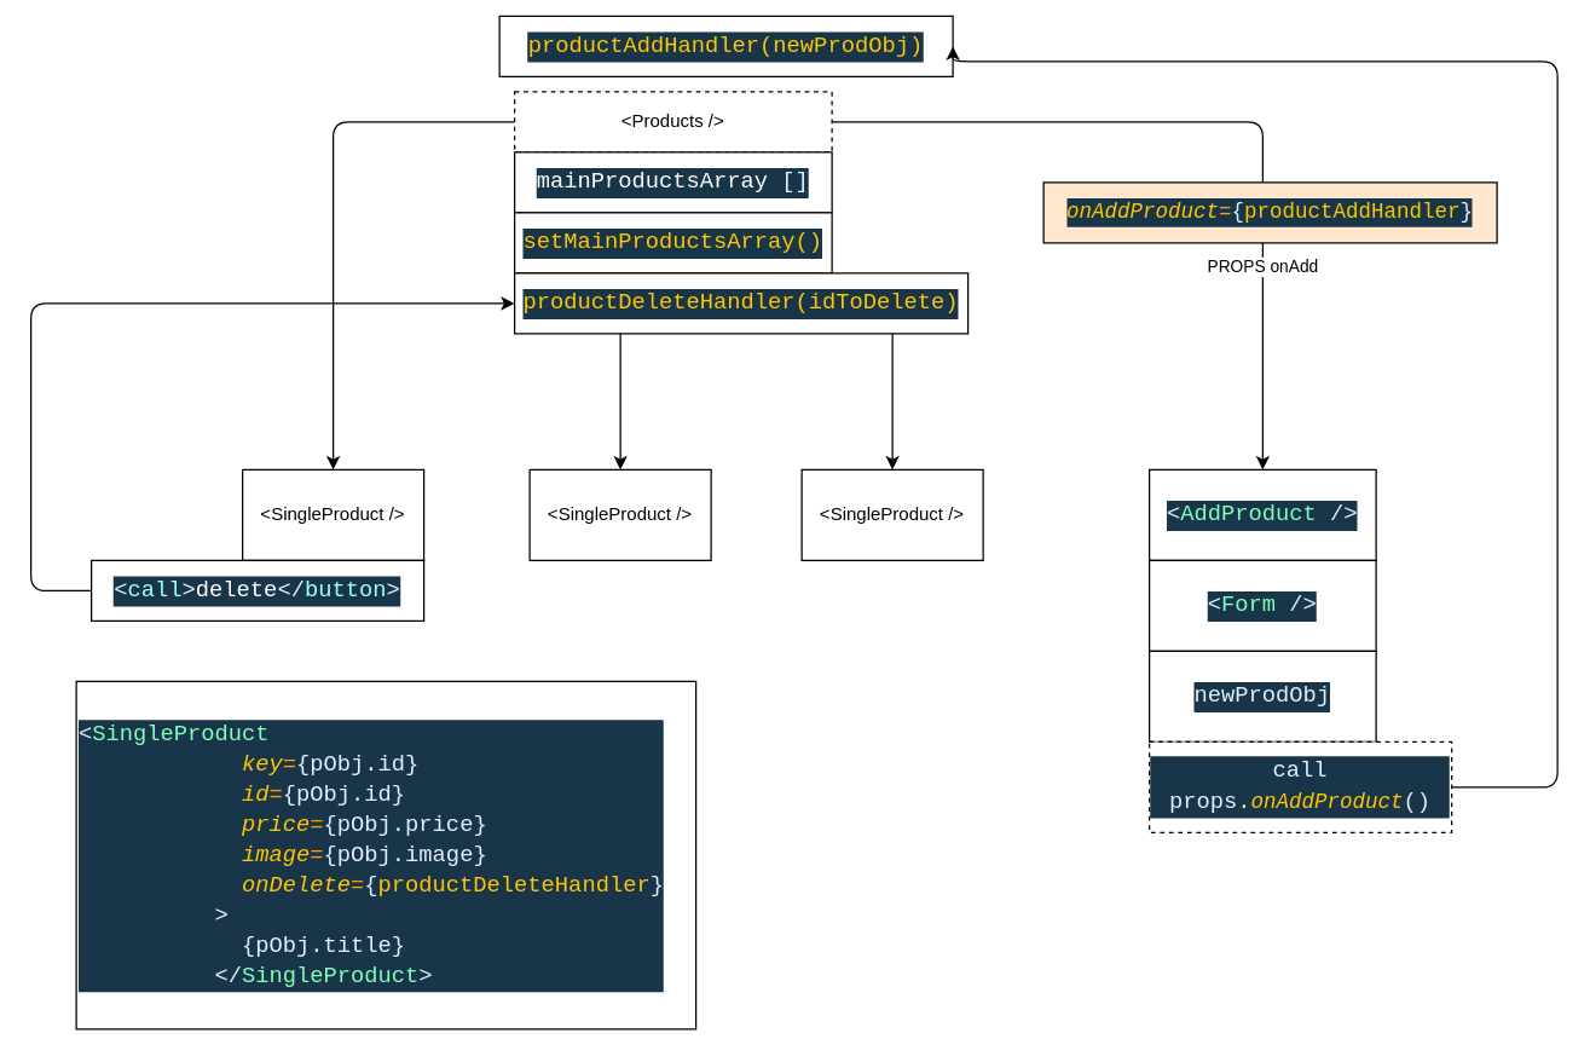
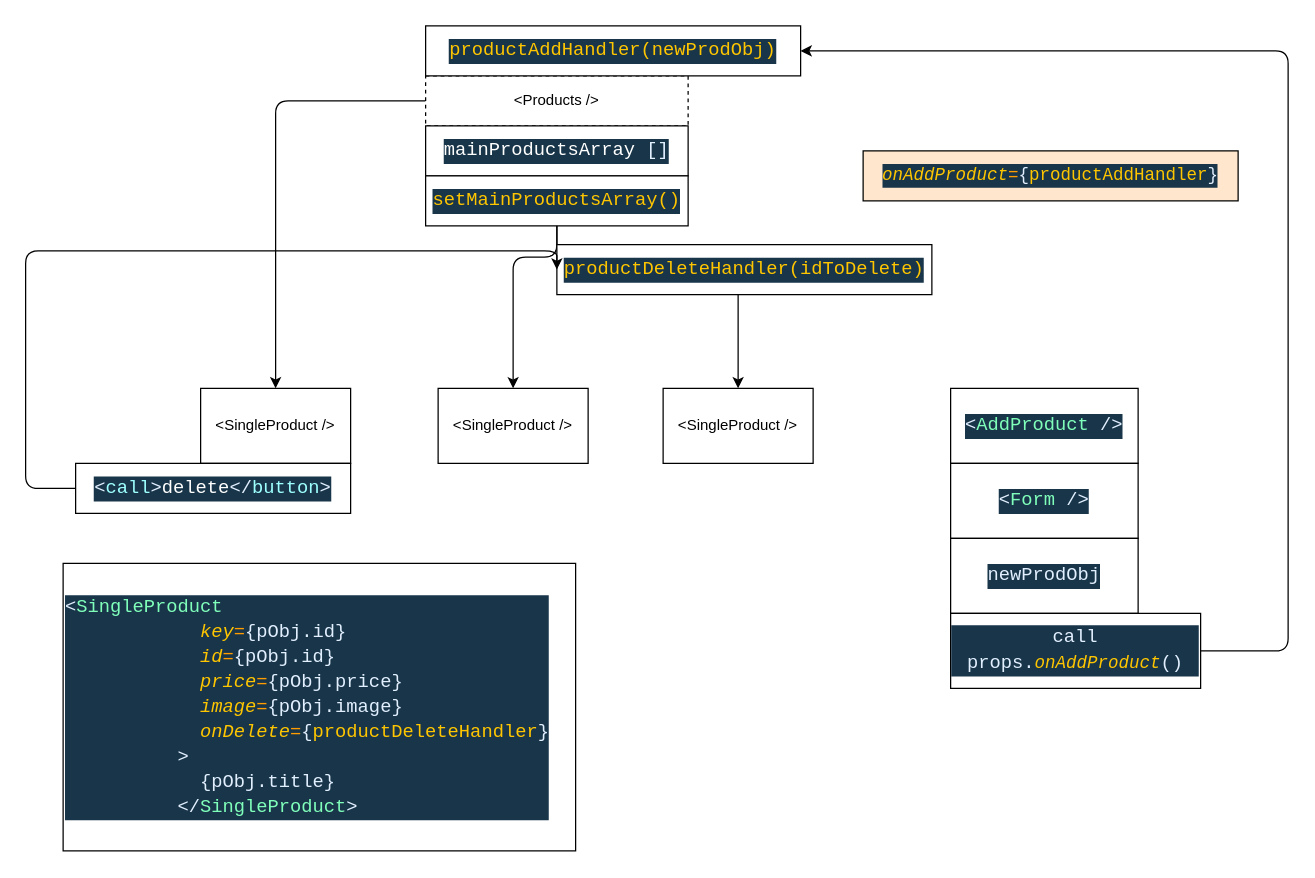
  <mxCell id="0" />
  <mxCell id="1" parent="0" />
  <mxCell id="2" style="edgeStyle=orthogonalEdgeStyle;html=1;" parent="1" source="7" target="8" edge="1"><mxGeometry relative="1" as="geometry" /></mxCell>
  <mxCell id="3" style="edgeStyle=orthogonalEdgeStyle;html=1;" parent="1" source="7" target="10" edge="1"><mxGeometry relative="1" as="geometry" /></mxCell>
  <mxCell id="4" style="edgeStyle=orthogonalEdgeStyle;html=1;" parent="1" source="7" target="9" edge="1"><mxGeometry relative="1" as="geometry" /></mxCell>
- <mxCell id="5" style="edgeStyle=orthogonalEdgeStyle;html=1;entryX=0.5;entryY=0;entryDx=0;entryDy=0;" parent="1" source="7" target="17" edge="1"><mxGeometry relative="1" as="geometry" /></mxCell>
- <mxCell id="6" value="PROPS onAdd" style="edgeLabel;html=1;align=center;verticalAlign=middle;resizable=0;points=[];" parent="5" vertex="1" connectable="0"><mxGeometry x="0.474" y="-1" relative="1" as="geometry"><mxPoint as="offset" /></mxGeometry></mxCell>
  <mxCell id="7" value="&amp;lt;Products /&amp;gt;" style="rounded=0;whiteSpace=wrap;html=1;dashed=1;" parent="1" vertex="1"><mxGeometry x="340" y="60" width="210" height="40" as="geometry" /></mxCell>
  <mxCell id="8" value="&amp;lt;SingleProduct /&amp;gt;" style="rounded=0;whiteSpace=wrap;html=1;" parent="1" vertex="1"><mxGeometry x="160" y="310" width="120" height="60" as="geometry" /></mxCell>
  <mxCell id="9" value="&amp;lt;SingleProduct /&amp;gt;" style="rounded=0;whiteSpace=wrap;html=1;" parent="1" vertex="1"><mxGeometry x="350" y="310" width="120" height="60" as="geometry" /></mxCell>
  <mxCell id="10" value="&amp;lt;SingleProduct /&amp;gt;" style="rounded=0;whiteSpace=wrap;html=1;" parent="1" vertex="1"><mxGeometry x="530" y="310" width="120" height="60" as="geometry" /></mxCell>
  <mxCell id="11" value="&lt;div style=&quot;background-color: rgb(25 , 53 , 73) ; font-family: &amp;#34;cascadia code&amp;#34; , &amp;#34;menlo&amp;#34; , &amp;#34;monaco&amp;#34; , &amp;#34;courier new&amp;#34; , monospace , &amp;#34;consolas&amp;#34; , &amp;#34;courier new&amp;#34; , monospace ; font-size: 15px ; line-height: 20px&quot;&gt;&lt;span style=&quot;color: rgb(255 , 255 , 255)&quot;&gt;mainProductsArray&lt;/span&gt;&lt;font color=&quot;#e1efff&quot;&gt;&amp;nbsp;[]&lt;/font&gt;&lt;/div&gt;" style="rounded=0;whiteSpace=wrap;html=1;" parent="1" vertex="1"><mxGeometry x="340" width="210" height="40" as="geometry" y="100" /></mxCell>
  <mxCell id="12" value="&lt;div style=&quot;color: rgb(255 , 255 , 255) ; background-color: rgb(25 , 53 , 73) ; font-family: &amp;#34;cascadia code&amp;#34; , &amp;#34;menlo&amp;#34; , &amp;#34;monaco&amp;#34; , &amp;#34;courier new&amp;#34; , monospace , &amp;#34;consolas&amp;#34; , &amp;#34;courier new&amp;#34; , monospace ; font-size: 15px ; line-height: 20px&quot;&gt;&lt;span style=&quot;color: rgb(255 , 198 , 0) ; font-family: &amp;#34;cascadia code&amp;#34; , &amp;#34;menlo&amp;#34; , &amp;#34;monaco&amp;#34; , &amp;#34;courier new&amp;#34; , monospace , &amp;#34;consolas&amp;#34; , &amp;#34;courier new&amp;#34; , monospace&quot;&gt;setMainProductsArray()&lt;/span&gt;&lt;br&gt;&lt;/div&gt;" style="rounded=0;whiteSpace=wrap;html=1;" parent="1" vertex="1"><mxGeometry x="340" y="140" width="210" height="40" as="geometry" /></mxCell>
- <mxCell id="13" value="&lt;div style=&quot;background-color: rgb(25 , 53 , 73) ; font-family: &amp;#34;cascadia code&amp;#34; , &amp;#34;menlo&amp;#34; , &amp;#34;monaco&amp;#34; , &amp;#34;courier new&amp;#34; , monospace , &amp;#34;consolas&amp;#34; , &amp;#34;courier new&amp;#34; , monospace ; font-size: 15px ; line-height: 20px&quot;&gt;&lt;font color=&quot;#ffc600&quot;&gt;productDeleteHandler(idToDelete)&lt;/font&gt;&lt;/div&gt;" style="rounded=0;whiteSpace=wrap;html=1;" parent="1" vertex="1"><mxGeometry x="340" y="180" width="300" height="40" as="geometry" /></mxCell>
+ <mxCell id="13" value="&lt;div style=&quot;background-color: rgb(25 , 53 , 73) ; font-family: &amp;#34;cascadia code&amp;#34; , &amp;#34;menlo&amp;#34; , &amp;#34;monaco&amp;#34; , &amp;#34;courier new&amp;#34; , monospace , &amp;#34;consolas&amp;#34; , &amp;#34;courier new&amp;#34; , monospace ; font-size: 15px ; line-height: 20px&quot;&gt;&lt;font color=&quot;#ffc600&quot;&gt;productDeleteHandler(idToDelete)&lt;/font&gt;&lt;/div&gt;" style="rounded=0;whiteSpace=wrap;html=1;" parent="1" vertex="1"><mxGeometry x="445" y="195" width="300" height="40" as="geometry" /></mxCell>
  <mxCell id="14" style="edgeStyle=orthogonalEdgeStyle;html=1;entryX=0;entryY=0.5;entryDx=0;entryDy=0;" parent="1" source="15" target="13" edge="1"><mxGeometry relative="1" as="geometry"><Array as="points"><mxPoint x="20" y="390" /><mxPoint x="20" y="200" /></Array></mxGeometry></mxCell>
  <mxCell id="15" value="&lt;div style=&quot;color: rgb(255 , 255 , 255) ; background-color: rgb(25 , 53 , 73) ; font-family: &amp;#34;cascadia code&amp;#34; , &amp;#34;menlo&amp;#34; , &amp;#34;monaco&amp;#34; , &amp;#34;courier new&amp;#34; , monospace , &amp;#34;consolas&amp;#34; , &amp;#34;courier new&amp;#34; , monospace ; font-size: 15px ; line-height: 20px&quot;&gt;&lt;span style=&quot;color: #e1efff&quot;&gt;&amp;lt;&lt;/span&gt;&lt;span style=&quot;color: #9effff&quot;&gt;call&lt;/span&gt;&lt;span style=&quot;color: #e1efff&quot;&gt;&amp;gt;&lt;/span&gt;delete&lt;span style=&quot;color: #e1efff&quot;&gt;&amp;lt;/&lt;/span&gt;&lt;span style=&quot;color: #9effff&quot;&gt;button&lt;/span&gt;&lt;span style=&quot;color: #e1efff&quot;&gt;&amp;gt;&lt;/span&gt;&lt;/div&gt;" style="rounded=0;whiteSpace=wrap;html=1;" parent="1" vertex="1"><mxGeometry x="60" y="370" width="220" height="40" as="geometry" /></mxCell>
  <mxCell id="16" value="&lt;div style=&quot;color: rgb(255 , 255 , 255) ; background-color: rgb(25 , 53 , 73) ; font-family: &amp;quot;cascadia code&amp;quot; , &amp;quot;menlo&amp;quot; , &amp;quot;monaco&amp;quot; , &amp;quot;courier new&amp;quot; , monospace , &amp;quot;consolas&amp;quot; , &amp;quot;courier new&amp;quot; , monospace ; font-size: 15px ; line-height: 20px&quot;&gt;&lt;div&gt;&lt;span style=&quot;color: #e1efff&quot;&gt;&amp;lt;&lt;/span&gt;&lt;span style=&quot;color: #80ffbb&quot;&gt;SingleProduct&lt;/span&gt;&lt;/div&gt;&lt;div&gt;&lt;span style=&quot;color: #9effff&quot;&gt;&amp;nbsp; &amp;nbsp; &amp;nbsp; &amp;nbsp; &amp;nbsp; &amp;nbsp; &lt;/span&gt;&lt;span style=&quot;color: #ffc600 ; font-style: italic&quot;&gt;key&lt;/span&gt;&lt;span style=&quot;color: #ff9d00&quot;&gt;=&lt;/span&gt;&lt;span style=&quot;color: #e1efff&quot;&gt;{&lt;/span&gt;&lt;span style=&quot;color: #e1efff&quot;&gt;pObj&lt;/span&gt;&lt;span style=&quot;color: #e1efff&quot;&gt;.id}&lt;/span&gt;&lt;/div&gt;&lt;div&gt;&lt;span style=&quot;color: #9effff&quot;&gt;&amp;nbsp; &amp;nbsp; &amp;nbsp; &amp;nbsp; &amp;nbsp; &amp;nbsp; &lt;/span&gt;&lt;span style=&quot;color: #ffc600 ; font-style: italic&quot;&gt;id&lt;/span&gt;&lt;span style=&quot;color: #ff9d00&quot;&gt;=&lt;/span&gt;&lt;span style=&quot;color: #e1efff&quot;&gt;{&lt;/span&gt;&lt;span style=&quot;color: #e1efff&quot;&gt;pObj&lt;/span&gt;&lt;span style=&quot;color: #e1efff&quot;&gt;.id}&lt;/span&gt;&lt;/div&gt;&lt;div&gt;&lt;span style=&quot;color: #9effff&quot;&gt;&amp;nbsp; &amp;nbsp; &amp;nbsp; &amp;nbsp; &amp;nbsp; &amp;nbsp; &lt;/span&gt;&lt;span style=&quot;color: #ffc600 ; font-style: italic&quot;&gt;price&lt;/span&gt;&lt;span style=&quot;color: #ff9d00&quot;&gt;=&lt;/span&gt;&lt;span style=&quot;color: #e1efff&quot;&gt;{&lt;/span&gt;&lt;span style=&quot;color: #e1efff&quot;&gt;pObj&lt;/span&gt;&lt;span style=&quot;color: #e1efff&quot;&gt;.price}&lt;/span&gt;&lt;/div&gt;&lt;div&gt;&lt;span style=&quot;color: #9effff&quot;&gt;&amp;nbsp; &amp;nbsp; &amp;nbsp; &amp;nbsp; &amp;nbsp; &amp;nbsp; &lt;/span&gt;&lt;span style=&quot;color: #ffc600 ; font-style: italic&quot;&gt;image&lt;/span&gt;&lt;span style=&quot;color: #ff9d00&quot;&gt;=&lt;/span&gt;&lt;span style=&quot;color: #e1efff&quot;&gt;{&lt;/span&gt;&lt;span style=&quot;color: #e1efff&quot;&gt;pObj&lt;/span&gt;&lt;span style=&quot;color: #e1efff&quot;&gt;.image}&lt;/span&gt;&lt;/div&gt;&lt;div&gt;&lt;span style=&quot;color: #9effff&quot;&gt;&amp;nbsp; &amp;nbsp; &amp;nbsp; &amp;nbsp; &amp;nbsp; &amp;nbsp; &lt;/span&gt;&lt;span style=&quot;color: #ffc600 ; font-style: italic&quot;&gt;onDelete&lt;/span&gt;&lt;span style=&quot;color: #ff9d00&quot;&gt;=&lt;/span&gt;&lt;span style=&quot;color: #e1efff&quot;&gt;{&lt;/span&gt;&lt;span style=&quot;color: #ffc600&quot;&gt;productDeleteHandler&lt;/span&gt;&lt;span style=&quot;color: #e1efff&quot;&gt;}&lt;/span&gt;&lt;/div&gt;&lt;div&gt;&lt;span style=&quot;color: #9effff&quot;&gt;&amp;nbsp; &amp;nbsp; &amp;nbsp; &amp;nbsp; &amp;nbsp; &lt;/span&gt;&lt;span style=&quot;color: #e1efff&quot;&gt;&amp;gt;&lt;/span&gt;&lt;/div&gt;&lt;div&gt;&amp;nbsp; &amp;nbsp; &amp;nbsp; &amp;nbsp; &amp;nbsp; &amp;nbsp; &lt;span style=&quot;color: #e1efff&quot;&gt;{&lt;/span&gt;&lt;span style=&quot;color: #e1efff&quot;&gt;pObj&lt;/span&gt;&lt;span style=&quot;color: #e1efff&quot;&gt;.title&lt;/span&gt;&lt;span style=&quot;color: #e1efff&quot;&gt;}&lt;/span&gt;&lt;/div&gt;&lt;div&gt;&amp;nbsp; &amp;nbsp; &amp;nbsp; &amp;nbsp; &amp;nbsp; &lt;span style=&quot;color: #e1efff&quot;&gt;&amp;lt;/&lt;/span&gt;&lt;span style=&quot;color: #80ffbb&quot;&gt;SingleProduct&lt;/span&gt;&lt;span style=&quot;color: #e1efff&quot;&gt;&amp;gt;&lt;/span&gt;&lt;/div&gt;&lt;/div&gt;" style="rounded=0;whiteSpace=wrap;html=1;align=left;" parent="1" vertex="1"><mxGeometry x="50" y="450" width="410" height="230" as="geometry" /></mxCell>
  <mxCell id="17" value="&lt;div style=&quot;color: rgb(255 , 255 , 255) ; background-color: rgb(25 , 53 , 73) ; font-family: &amp;#34;cascadia code&amp;#34; , &amp;#34;menlo&amp;#34; , &amp;#34;monaco&amp;#34; , &amp;#34;courier new&amp;#34; , monospace , &amp;#34;consolas&amp;#34; , &amp;#34;courier new&amp;#34; , monospace ; font-size: 15px ; line-height: 20px&quot;&gt;&lt;span style=&quot;color: #e1efff&quot;&gt;&amp;lt;&lt;/span&gt;&lt;span style=&quot;color: #80ffbb&quot;&gt;AddProduct&lt;/span&gt;&lt;span style=&quot;color: #9effff&quot;&gt; &lt;/span&gt;&lt;span style=&quot;color: #e1efff&quot;&gt;/&amp;gt;&lt;/span&gt;&lt;/div&gt;" style="rounded=0;whiteSpace=wrap;html=1;" parent="1" vertex="1"><mxGeometry x="760" y="310" width="150" height="60" as="geometry" /></mxCell>
- <mxCell id="18" value="&lt;div style=&quot;background-color: rgb(25 , 53 , 73) ; font-family: &amp;#34;cascadia code&amp;#34; , &amp;#34;menlo&amp;#34; , &amp;#34;monaco&amp;#34; , &amp;#34;courier new&amp;#34; , monospace , &amp;#34;consolas&amp;#34; , &amp;#34;courier new&amp;#34; , monospace ; font-size: 15px ; line-height: 20px&quot;&gt;&lt;font color=&quot;#ffc600&quot;&gt;productAddHandler(newProdObj)&lt;/font&gt;&lt;/div&gt;" style="rounded=0;whiteSpace=wrap;html=1;" parent="1" vertex="1"><mxGeometry x="330" y="10" width="300" height="40" as="geometry" /></mxCell>
+ <mxCell id="18" value="&lt;div style=&quot;background-color: rgb(25 , 53 , 73) ; font-family: &amp;#34;cascadia code&amp;#34; , &amp;#34;menlo&amp;#34; , &amp;#34;monaco&amp;#34; , &amp;#34;courier new&amp;#34; , monospace , &amp;#34;consolas&amp;#34; , &amp;#34;courier new&amp;#34; , monospace ; font-size: 15px ; line-height: 20px&quot;&gt;&lt;font color=&quot;#ffc600&quot;&gt;productAddHandler(newProdObj)&lt;/font&gt;&lt;/div&gt;" style="rounded=0;whiteSpace=wrap;html=1;" parent="1" vertex="1"><mxGeometry x="340" y="20" width="300" height="40" as="geometry" /></mxCell>
  <mxCell id="19" value="&lt;div style=&quot;color: rgb(255 , 255 , 255) ; background-color: rgb(25 , 53 , 73) ; font-family: &amp;#34;cascadia code&amp;#34; , &amp;#34;menlo&amp;#34; , &amp;#34;monaco&amp;#34; , &amp;#34;courier new&amp;#34; , monospace , &amp;#34;consolas&amp;#34; , &amp;#34;courier new&amp;#34; , monospace ; font-size: 15px ; line-height: 20px&quot;&gt;&lt;span style=&quot;color: #e1efff&quot;&gt;&amp;lt;&lt;/span&gt;&lt;span style=&quot;color: #80ffbb&quot;&gt;Form&lt;/span&gt;&lt;span style=&quot;color: #9effff&quot;&gt;&amp;nbsp;&lt;/span&gt;&lt;span style=&quot;color: #e1efff&quot;&gt;/&amp;gt;&lt;/span&gt;&lt;/div&gt;" style="rounded=0;whiteSpace=wrap;html=1;" parent="1" vertex="1"><mxGeometry x="760" y="370" width="150" height="60" as="geometry" /></mxCell>
  <mxCell id="20" value="&lt;div style=&quot;background-color: rgb(25 , 53 , 73) ; font-family: &amp;#34;cascadia code&amp;#34; , &amp;#34;menlo&amp;#34; , &amp;#34;monaco&amp;#34; , &amp;#34;courier new&amp;#34; , monospace , &amp;#34;consolas&amp;#34; , &amp;#34;courier new&amp;#34; , monospace ; font-size: 15px ; line-height: 20px&quot;&gt;&lt;font color=&quot;#e1efff&quot;&gt;newProdObj&lt;/font&gt;&lt;/div&gt;" style="rounded=0;whiteSpace=wrap;html=1;" parent="1" vertex="1"><mxGeometry x="760" y="430" width="150" height="60" as="geometry" /></mxCell>
  <mxCell id="21" style="edgeStyle=orthogonalEdgeStyle;html=1;entryX=1;entryY=0.5;entryDx=0;entryDy=0;" parent="1" source="22" target="18" edge="1"><mxGeometry relative="1" as="geometry"><Array as="points"><mxPoint x="1030" y="520" /><mxPoint x="1030" y="40" /></Array></mxGeometry></mxCell>
- <mxCell id="22" value="&lt;div style=&quot;background-color: rgb(25 , 53 , 73) ; font-family: &amp;#34;cascadia code&amp;#34; , &amp;#34;menlo&amp;#34; , &amp;#34;monaco&amp;#34; , &amp;#34;courier new&amp;#34; , monospace , &amp;#34;consolas&amp;#34; , &amp;#34;courier new&amp;#34; , monospace ; font-size: 15px ; line-height: 20px&quot;&gt;&lt;font color=&quot;#e1efff&quot;&gt;call props.&lt;/font&gt;&lt;span style=&quot;color: rgb(255 , 198 , 0) ; font-size: 14px ; font-style: italic&quot;&gt;onAddProduct&lt;/span&gt;&lt;font color=&quot;#e1efff&quot;&gt;()&lt;/font&gt;&lt;/div&gt;" style="rounded=0;whiteSpace=wrap;html=1;dashed=1;" parent="1" vertex="1"><mxGeometry x="760" y="490" width="200" height="60" as="geometry" /></mxCell>
+ <mxCell id="22" value="&lt;div style=&quot;background-color: rgb(25 , 53 , 73) ; font-family: &amp;#34;cascadia code&amp;#34; , &amp;#34;menlo&amp;#34; , &amp;#34;monaco&amp;#34; , &amp;#34;courier new&amp;#34; , monospace , &amp;#34;consolas&amp;#34; , &amp;#34;courier new&amp;#34; , monospace ; font-size: 15px ; line-height: 20px&quot;&gt;&lt;font color=&quot;#e1efff&quot;&gt;call props.&lt;/font&gt;&lt;span style=&quot;color: rgb(255 , 198 , 0) ; font-size: 14px ; font-style: italic&quot;&gt;onAddProduct&lt;/span&gt;&lt;font color=&quot;#e1efff&quot;&gt;()&lt;/font&gt;&lt;/div&gt;" style="rounded=0;whiteSpace=wrap;html=1;" parent="1" vertex="1"><mxGeometry x="760" y="490" width="200" height="60" as="geometry" /></mxCell>
  <mxCell id="23" value="&lt;div style=&quot;background-color: rgb(25 , 53 , 73) ; font-family: &amp;#34;cascadia code&amp;#34; , &amp;#34;menlo&amp;#34; , &amp;#34;monaco&amp;#34; , &amp;#34;courier new&amp;#34; , monospace , &amp;#34;consolas&amp;#34; , &amp;#34;courier new&amp;#34; , monospace ; font-size: 15px ; line-height: 20px&quot;&gt;&lt;div style=&quot;color: rgb(255 , 255 , 255) ; font-family: &amp;#34;cascadia code&amp;#34; , &amp;#34;menlo&amp;#34; , &amp;#34;monaco&amp;#34; , &amp;#34;courier new&amp;#34; , monospace , &amp;#34;consolas&amp;#34; , &amp;#34;courier new&amp;#34; , monospace ; font-size: 14px ; line-height: 19px&quot;&gt;&lt;span style=&quot;color: #ffc600 ; font-style: italic&quot;&gt;onAddProduct&lt;/span&gt;&lt;span style=&quot;color: #ff9d00&quot;&gt;=&lt;/span&gt;&lt;span style=&quot;color: #e1efff&quot;&gt;{&lt;/span&gt;&lt;span style=&quot;color: #ffc600&quot;&gt;productAddHandler&lt;/span&gt;&lt;span style=&quot;color: #e1efff&quot;&gt;}&lt;/span&gt;&lt;/div&gt;&lt;/div&gt;" style="rounded=0;whiteSpace=wrap;html=1;fillColor=#ffe6cc;" vertex="1" parent="1"><mxGeometry x="690" y="120" width="300" height="40" as="geometry" /></mxCell>
